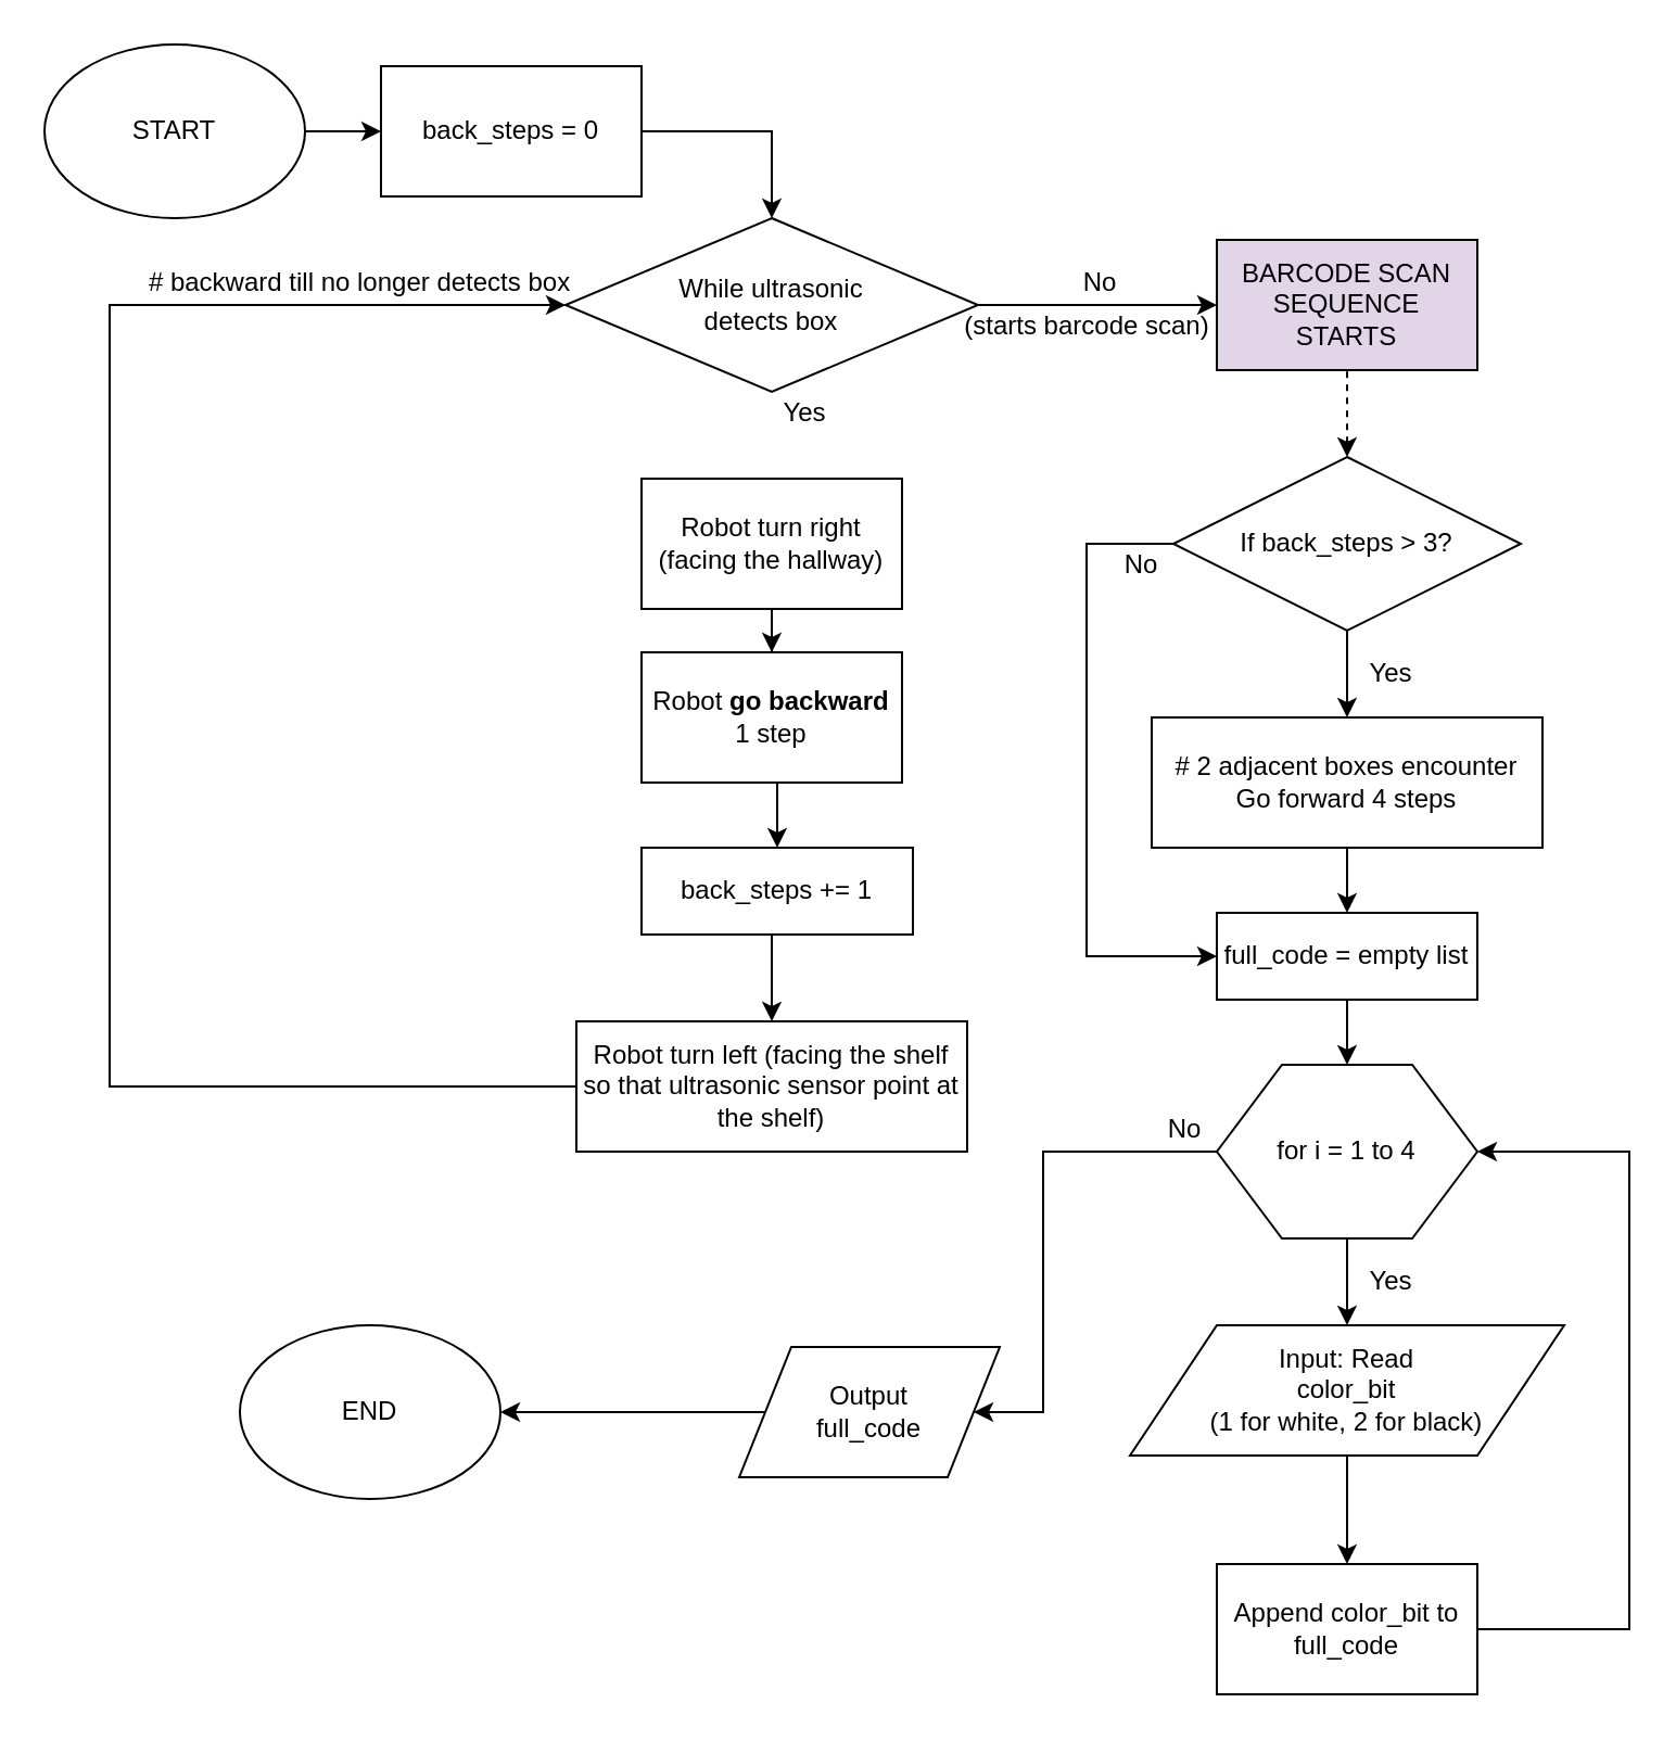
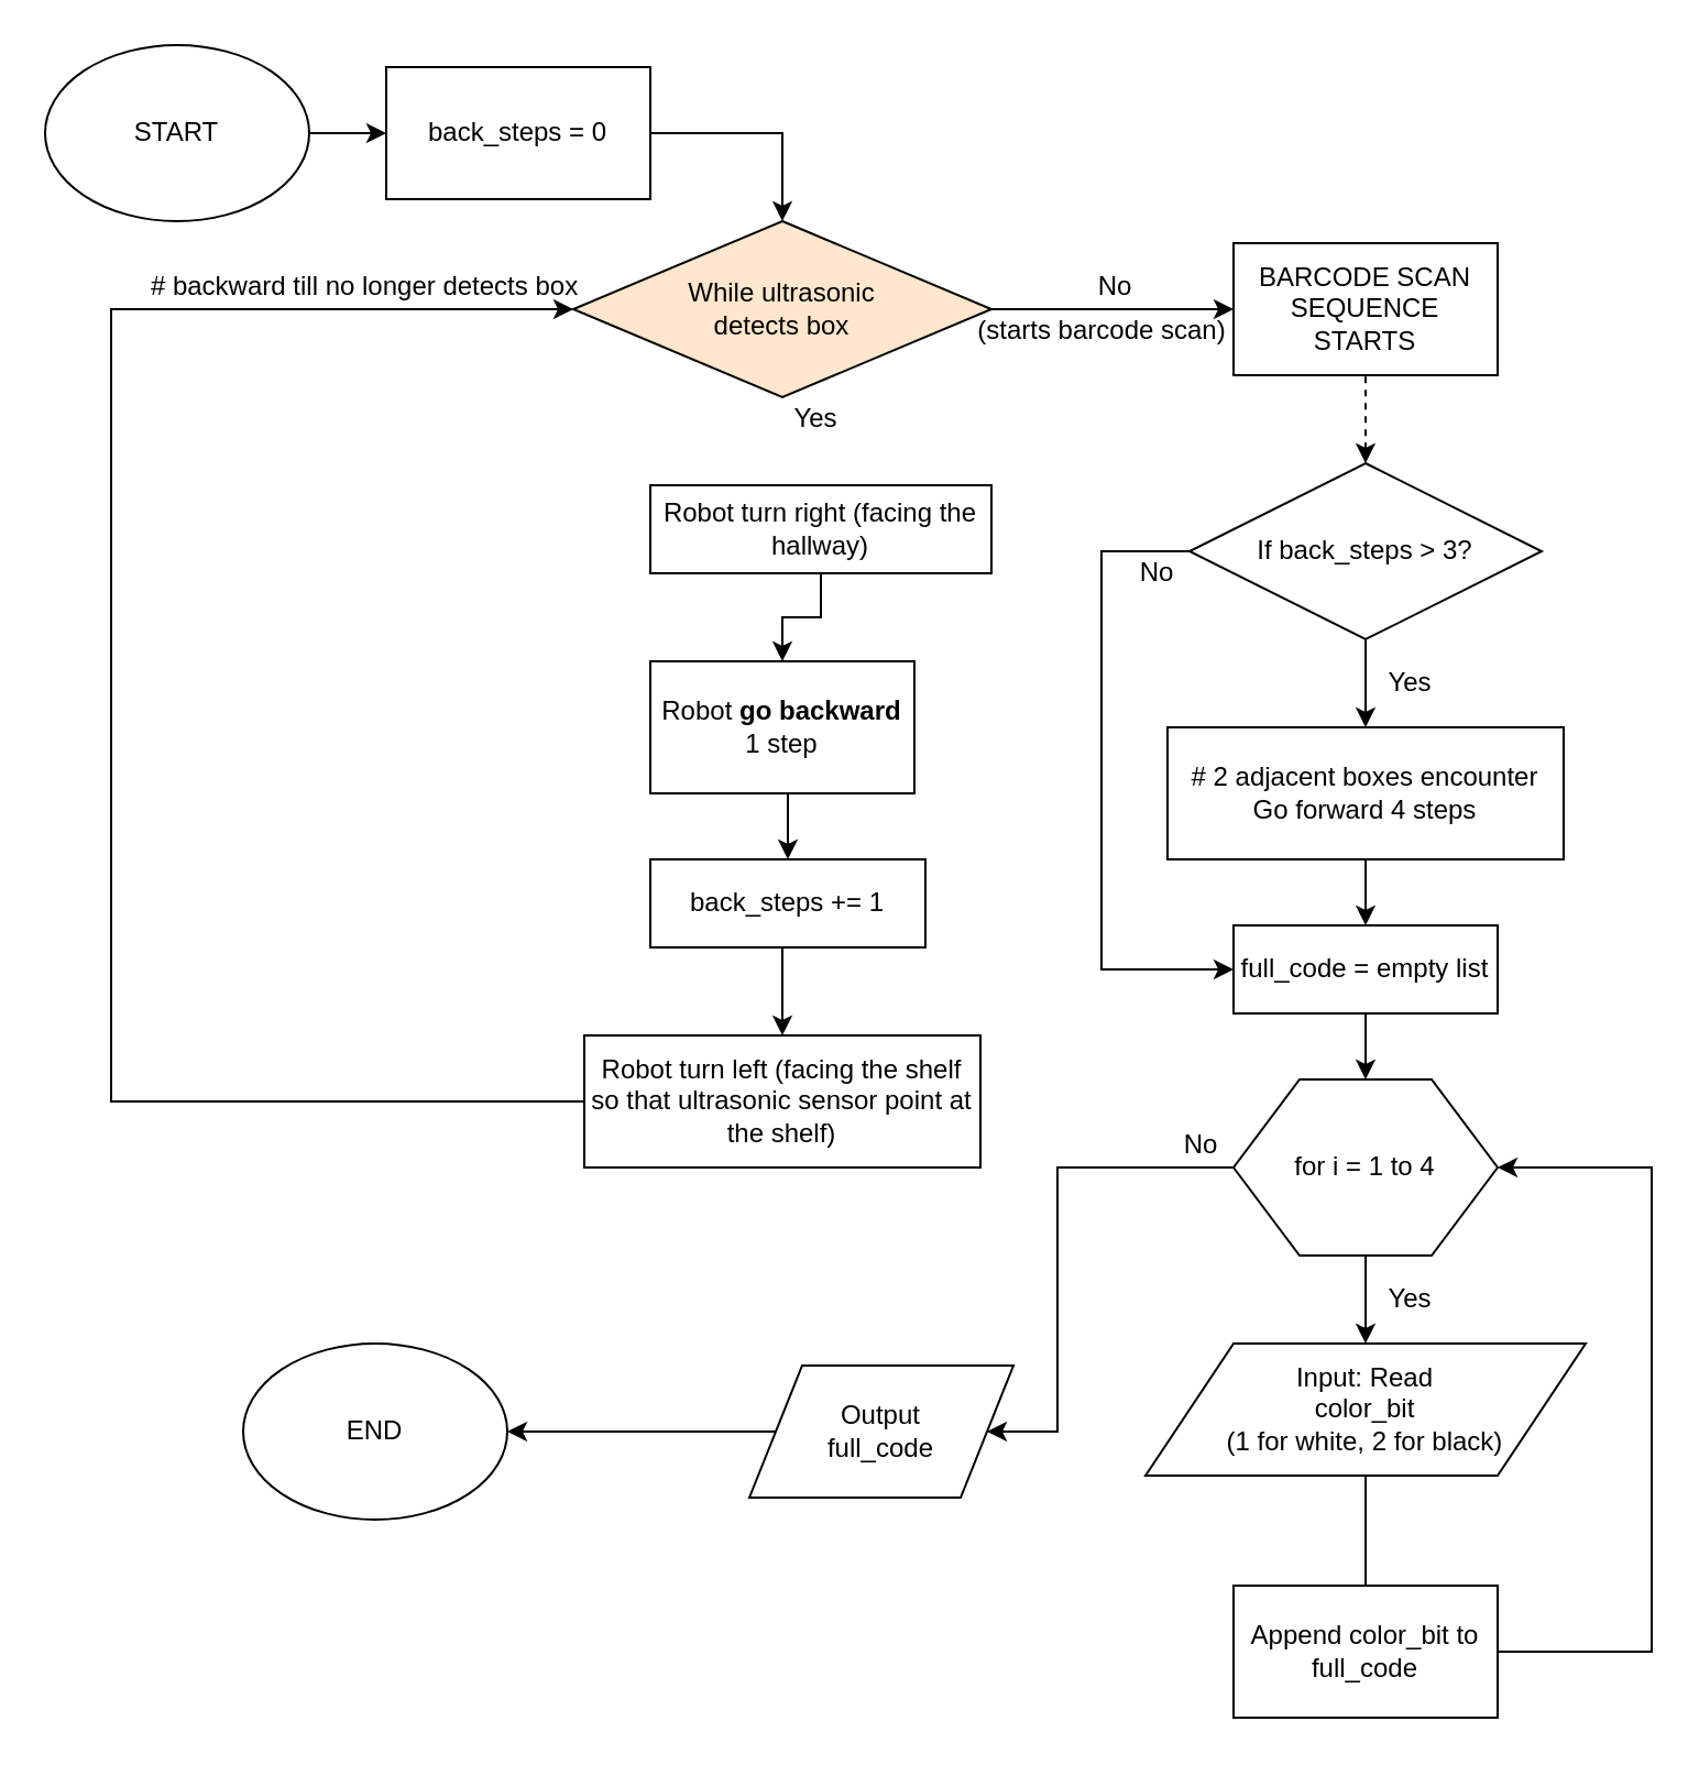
  <mxCell id="0" />
  <mxCell id="1" parent="0" />
  <mxCell id="2" style="edgeStyle=orthogonalEdgeStyle;rounded=0;orthogonalLoop=1;jettySize=auto;html=1;exitX=1;exitY=0.5;exitDx=0;exitDy=0;entryX=0;entryY=0.5;entryDx=0;entryDy=0;" edge="1" parent="1" source="3" target="33"><mxGeometry relative="1" as="geometry" /></mxCell>
  <mxCell id="3" value="START" style="ellipse;whiteSpace=wrap;html=1;" parent="1" vertex="1"><mxGeometry x="20" y="20" width="120" height="80" as="geometry" /></mxCell>
  <mxCell id="4" value="" style="edgeStyle=orthogonalEdgeStyle;rounded=0;orthogonalLoop=1;jettySize=auto;html=1;entryX=0;entryY=0.5;entryDx=0;entryDy=0;" parent="1" source="5" target="14" edge="1"><mxGeometry relative="1" as="geometry"><mxPoint x="530" y="140" as="targetPoint" /></mxGeometry></mxCell>
- <mxCell id="5" value="While ultrasonic&lt;br&gt;detects box" style="rhombus;whiteSpace=wrap;html=1;" parent="1" vertex="1"><mxGeometry x="260" y="100" width="190" height="80" as="geometry" /></mxCell>
+ <mxCell id="5" value="While ultrasonic&lt;br&gt;detects box" style="rhombus;whiteSpace=wrap;html=1;fillColor=#ffe6cc;" parent="1" vertex="1"><mxGeometry x="260" y="100" width="190" height="80" as="geometry" /></mxCell>
  <mxCell id="6" value="" style="edgeStyle=orthogonalEdgeStyle;rounded=0;orthogonalLoop=1;jettySize=auto;html=1;" parent="1" source="7" target="9" edge="1"><mxGeometry relative="1" as="geometry" /></mxCell>
- <mxCell id="7" value="Robot turn right (facing the hallway)" style="rounded=0;whiteSpace=wrap;html=1;" parent="1" vertex="1"><mxGeometry x="295" y="220" width="120" height="60" as="geometry" /></mxCell>
+ <mxCell id="7" value="Robot turn right (facing the hallway)" style="rounded=0;whiteSpace=wrap;html=1;" parent="1" vertex="1"><mxGeometry x="295" y="220" width="155" height="40" as="geometry" /></mxCell>
  <mxCell id="8" style="edgeStyle=orthogonalEdgeStyle;rounded=0;orthogonalLoop=1;jettySize=auto;html=1;exitX=0.5;exitY=1;exitDx=0;exitDy=0;entryX=0.5;entryY=0;entryDx=0;entryDy=0;" edge="1" parent="1" source="9" target="35"><mxGeometry relative="1" as="geometry" /></mxCell>
  <mxCell id="9" value="Robot &lt;b&gt;go backward&lt;/b&gt; 1 step" style="rounded=0;whiteSpace=wrap;html=1;" parent="1" vertex="1"><mxGeometry x="295" y="300" width="120" height="60" as="geometry" /></mxCell>
  <mxCell id="10" style="edgeStyle=orthogonalEdgeStyle;rounded=0;orthogonalLoop=1;jettySize=auto;html=1;exitX=0;exitY=0.5;exitDx=0;exitDy=0;entryX=0;entryY=0.5;entryDx=0;entryDy=0;" edge="1" parent="1" source="11" target="5"><mxGeometry relative="1" as="geometry"><mxPoint x="0" y="140" as="targetPoint" /><Array as="points"><mxPoint x="50" y="500" /><mxPoint x="50" y="140" /></Array></mxGeometry></mxCell>
  <mxCell id="11" value="Robot turn left (facing the shelf so that ultrasonic sensor point at the shelf)" style="rounded=0;whiteSpace=wrap;html=1;" parent="1" vertex="1"><mxGeometry x="265" y="470" width="180" height="60" as="geometry" /></mxCell>
  <mxCell id="12" value="Yes" style="text;html=1;align=center;verticalAlign=middle;resizable=0;points=[];autosize=1;" parent="1" vertex="1"><mxGeometry x="350" y="180" width="40" height="20" as="geometry" /></mxCell>
  <mxCell id="13" value="# backward till no longer detects box" style="text;html=1;align=center;verticalAlign=middle;resizable=0;points=[];autosize=1;" parent="1" vertex="1"><mxGeometry x="60" y="120" width="210" height="20" as="geometry" /></mxCell>
- <mxCell id="14" value="BARCODE SCAN&lt;br&gt;SEQUENCE&lt;br&gt;STARTS" style="rounded=0;whiteSpace=wrap;html=1;fillColor=#e1d5e7;" parent="1" vertex="1"><mxGeometry x="560" y="110" width="120" height="60" as="geometry" /></mxCell>
+ <mxCell id="14" value="BARCODE SCAN&lt;br&gt;SEQUENCE&lt;br&gt;STARTS" style="rounded=0;whiteSpace=wrap;html=1;" parent="1" vertex="1"><mxGeometry x="560" y="110" width="120" height="60" as="geometry" /></mxCell>
  <mxCell id="15" value="No" style="text;html=1;align=center;verticalAlign=middle;resizable=0;points=[];autosize=1;" parent="1" vertex="1"><mxGeometry x="491" y="120" width="30" height="20" as="geometry" /></mxCell>
  <mxCell id="16" value="(starts barcode scan)" style="text;html=1;align=center;verticalAlign=middle;resizable=0;points=[];autosize=1;" parent="1" vertex="1"><mxGeometry x="435" y="140" width="130" height="20" as="geometry" /></mxCell>
  <mxCell id="17" value="" style="endArrow=none;dashed=1;html=1;entryX=0.5;entryY=1;entryDx=0;entryDy=0;startArrow=classic;startFill=1;exitX=0.5;exitY=0;exitDx=0;exitDy=0;" parent="1" source="38" target="14" edge="1"><mxGeometry width="50" height="50" relative="1" as="geometry"><mxPoint x="620" y="270" as="sourcePoint" /><mxPoint x="660" y="250" as="targetPoint" /></mxGeometry></mxCell>
  <mxCell id="18" value="" style="edgeStyle=orthogonalEdgeStyle;rounded=0;orthogonalLoop=1;jettySize=auto;html=1;startArrow=none;startFill=0;entryX=0.5;entryY=0;entryDx=0;entryDy=0;" parent="1" source="20" target="24" edge="1"><mxGeometry relative="1" as="geometry"><mxPoint x="620" y="620" as="targetPoint" /><Array as="points" /></mxGeometry></mxCell>
  <mxCell id="19" style="edgeStyle=orthogonalEdgeStyle;rounded=0;orthogonalLoop=1;jettySize=auto;html=1;exitX=0;exitY=0.5;exitDx=0;exitDy=0;startArrow=none;startFill=0;entryX=1;entryY=0.5;entryDx=0;entryDy=0;" parent="1" source="20" target="29" edge="1"><mxGeometry relative="1" as="geometry"><Array as="points"><mxPoint x="480" y="530" /><mxPoint x="480" y="650" /></Array></mxGeometry></mxCell>
  <mxCell id="20" value="for i = 1 to 4" style="shape=hexagon;perimeter=hexagonPerimeter2;whiteSpace=wrap;html=1;" parent="1" vertex="1"><mxGeometry x="560" y="490" width="120" height="80" as="geometry" /></mxCell>
  <mxCell id="21" style="edgeStyle=orthogonalEdgeStyle;rounded=0;orthogonalLoop=1;jettySize=auto;html=1;exitX=0.5;exitY=1;exitDx=0;exitDy=0;entryX=0.5;entryY=0;entryDx=0;entryDy=0;startArrow=none;startFill=0;" parent="1" source="22" target="20" edge="1"><mxGeometry relative="1" as="geometry" /></mxCell>
  <mxCell id="22" value="full_code = empty list" style="rounded=0;whiteSpace=wrap;html=1;" parent="1" vertex="1"><mxGeometry x="560" y="420" width="120" height="40" as="geometry" /></mxCell>
- <mxCell id="23" value="" style="edgeStyle=orthogonalEdgeStyle;rounded=0;orthogonalLoop=1;jettySize=auto;html=1;startArrow=none;startFill=0;entryX=0.5;entryY=0;entryDx=0;entryDy=0;" parent="1" source="24" target="26" edge="1"><mxGeometry relative="1" as="geometry"><mxPoint x="620" y="750" as="targetPoint" /></mxGeometry></mxCell>
+ <mxCell id="23" value="" style="edgeStyle=orthogonalEdgeStyle;rounded=0;orthogonalLoop=1;jettySize=auto;html=1;startArrow=none;startFill=0;entryX=0.5;entryY=0;entryDx=0;entryDy=0;endArrow=none;" parent="1" source="24" target="26" edge="1"><mxGeometry relative="1" as="geometry"><mxPoint x="620" y="750" as="targetPoint" /></mxGeometry></mxCell>
  <mxCell id="24" value="Input: Read&lt;br&gt;color_bit&lt;br&gt;(1 for white, 2 for black)" style="shape=parallelogram;perimeter=parallelogramPerimeter;whiteSpace=wrap;html=1;" parent="1" vertex="1"><mxGeometry x="520" y="610" width="200" height="60" as="geometry" /></mxCell>
  <mxCell id="25" style="edgeStyle=orthogonalEdgeStyle;rounded=0;orthogonalLoop=1;jettySize=auto;html=1;exitX=1;exitY=0.5;exitDx=0;exitDy=0;startArrow=none;startFill=0;entryX=1;entryY=0.5;entryDx=0;entryDy=0;" parent="1" source="26" target="20" edge="1"><mxGeometry relative="1" as="geometry"><mxPoint x="750" y="530" as="targetPoint" /><Array as="points"><mxPoint x="750" y="750" /><mxPoint x="750" y="530" /></Array></mxGeometry></mxCell>
  <mxCell id="26" value="Append color_bit to&lt;br&gt;full_code" style="rounded=0;whiteSpace=wrap;html=1;" parent="1" vertex="1"><mxGeometry x="560" y="720" width="120" height="60" as="geometry" /></mxCell>
  <mxCell id="27" value="Yes" style="text;html=1;align=center;verticalAlign=middle;resizable=0;points=[];autosize=1;" parent="1" vertex="1"><mxGeometry x="620" y="580" width="40" height="20" as="geometry" /></mxCell>
  <mxCell id="28" style="edgeStyle=orthogonalEdgeStyle;rounded=0;orthogonalLoop=1;jettySize=auto;html=1;exitX=0;exitY=0.5;exitDx=0;exitDy=0;entryX=1;entryY=0.5;entryDx=0;entryDy=0;startArrow=none;startFill=0;" parent="1" source="29" target="31" edge="1"><mxGeometry relative="1" as="geometry" /></mxCell>
  <mxCell id="29" value="Output&lt;br&gt;full_code" style="shape=parallelogram;perimeter=parallelogramPerimeter;whiteSpace=wrap;html=1;" parent="1" vertex="1"><mxGeometry x="340" y="620" width="120" height="60" as="geometry" /></mxCell>
  <mxCell id="30" value="No" style="text;html=1;align=center;verticalAlign=middle;resizable=0;points=[];autosize=1;" parent="1" vertex="1"><mxGeometry x="530" y="510" width="30" height="20" as="geometry" /></mxCell>
  <mxCell id="31" value="END" style="ellipse;whiteSpace=wrap;html=1;" parent="1" vertex="1"><mxGeometry x="110" y="610" width="120" height="80" as="geometry" /></mxCell>
  <mxCell id="32" style="edgeStyle=orthogonalEdgeStyle;rounded=0;orthogonalLoop=1;jettySize=auto;html=1;exitX=1;exitY=0.5;exitDx=0;exitDy=0;entryX=0.5;entryY=0;entryDx=0;entryDy=0;" edge="1" parent="1" source="33" target="5"><mxGeometry relative="1" as="geometry" /></mxCell>
  <mxCell id="33" value="back_steps = 0" style="rounded=0;whiteSpace=wrap;html=1;" vertex="1" parent="1"><mxGeometry x="175" y="30" width="120" height="60" as="geometry" /></mxCell>
  <mxCell id="34" style="edgeStyle=orthogonalEdgeStyle;rounded=0;orthogonalLoop=1;jettySize=auto;html=1;exitX=0.5;exitY=1;exitDx=0;exitDy=0;entryX=0.5;entryY=0;entryDx=0;entryDy=0;" edge="1" parent="1" source="35" target="11"><mxGeometry relative="1" as="geometry"><Array as="points"><mxPoint x="355" y="430" /></Array></mxGeometry></mxCell>
  <mxCell id="35" value="back_steps += 1" style="rounded=0;whiteSpace=wrap;html=1;" vertex="1" parent="1"><mxGeometry x="295" y="390" width="125" height="40" as="geometry" /></mxCell>
  <mxCell id="36" style="edgeStyle=orthogonalEdgeStyle;rounded=0;orthogonalLoop=1;jettySize=auto;html=1;exitX=0.5;exitY=1;exitDx=0;exitDy=0;entryX=0.5;entryY=0;entryDx=0;entryDy=0;" edge="1" parent="1" source="38" target="40"><mxGeometry relative="1" as="geometry" /></mxCell>
  <mxCell id="37" style="edgeStyle=orthogonalEdgeStyle;rounded=0;orthogonalLoop=1;jettySize=auto;html=1;exitX=0;exitY=0.5;exitDx=0;exitDy=0;entryX=0;entryY=0.5;entryDx=0;entryDy=0;" edge="1" parent="1" source="38" target="22"><mxGeometry relative="1" as="geometry"><mxPoint x="480" y="450" as="targetPoint" /><Array as="points"><mxPoint x="500" y="250" /><mxPoint x="500" y="440" /></Array></mxGeometry></mxCell>
  <mxCell id="38" value="If back_steps &amp;gt; 3?" style="rhombus;whiteSpace=wrap;html=1;" vertex="1" parent="1"><mxGeometry x="540" y="210" width="160" height="80" as="geometry" /></mxCell>
  <mxCell id="39" style="edgeStyle=orthogonalEdgeStyle;rounded=0;orthogonalLoop=1;jettySize=auto;html=1;exitX=0.5;exitY=1;exitDx=0;exitDy=0;entryX=0.5;entryY=0;entryDx=0;entryDy=0;" edge="1" parent="1" source="40" target="22"><mxGeometry relative="1" as="geometry" /></mxCell>
  <mxCell id="40" value="# 2 adjacent boxes encounter&lt;br&gt;Go forward 4 steps" style="rounded=0;whiteSpace=wrap;html=1;" vertex="1" parent="1"><mxGeometry x="530" y="330" width="180" height="60" as="geometry" /></mxCell>
  <mxCell id="41" value="Yes" style="text;html=1;align=center;verticalAlign=middle;resizable=0;points=[];autosize=1;" vertex="1" parent="1"><mxGeometry x="620" y="300" width="40" height="20" as="geometry" /></mxCell>
  <mxCell id="42" value="No" style="text;html=1;align=center;verticalAlign=middle;resizable=0;points=[];autosize=1;" vertex="1" parent="1"><mxGeometry x="510" y="250" width="30" height="20" as="geometry" /></mxCell>
